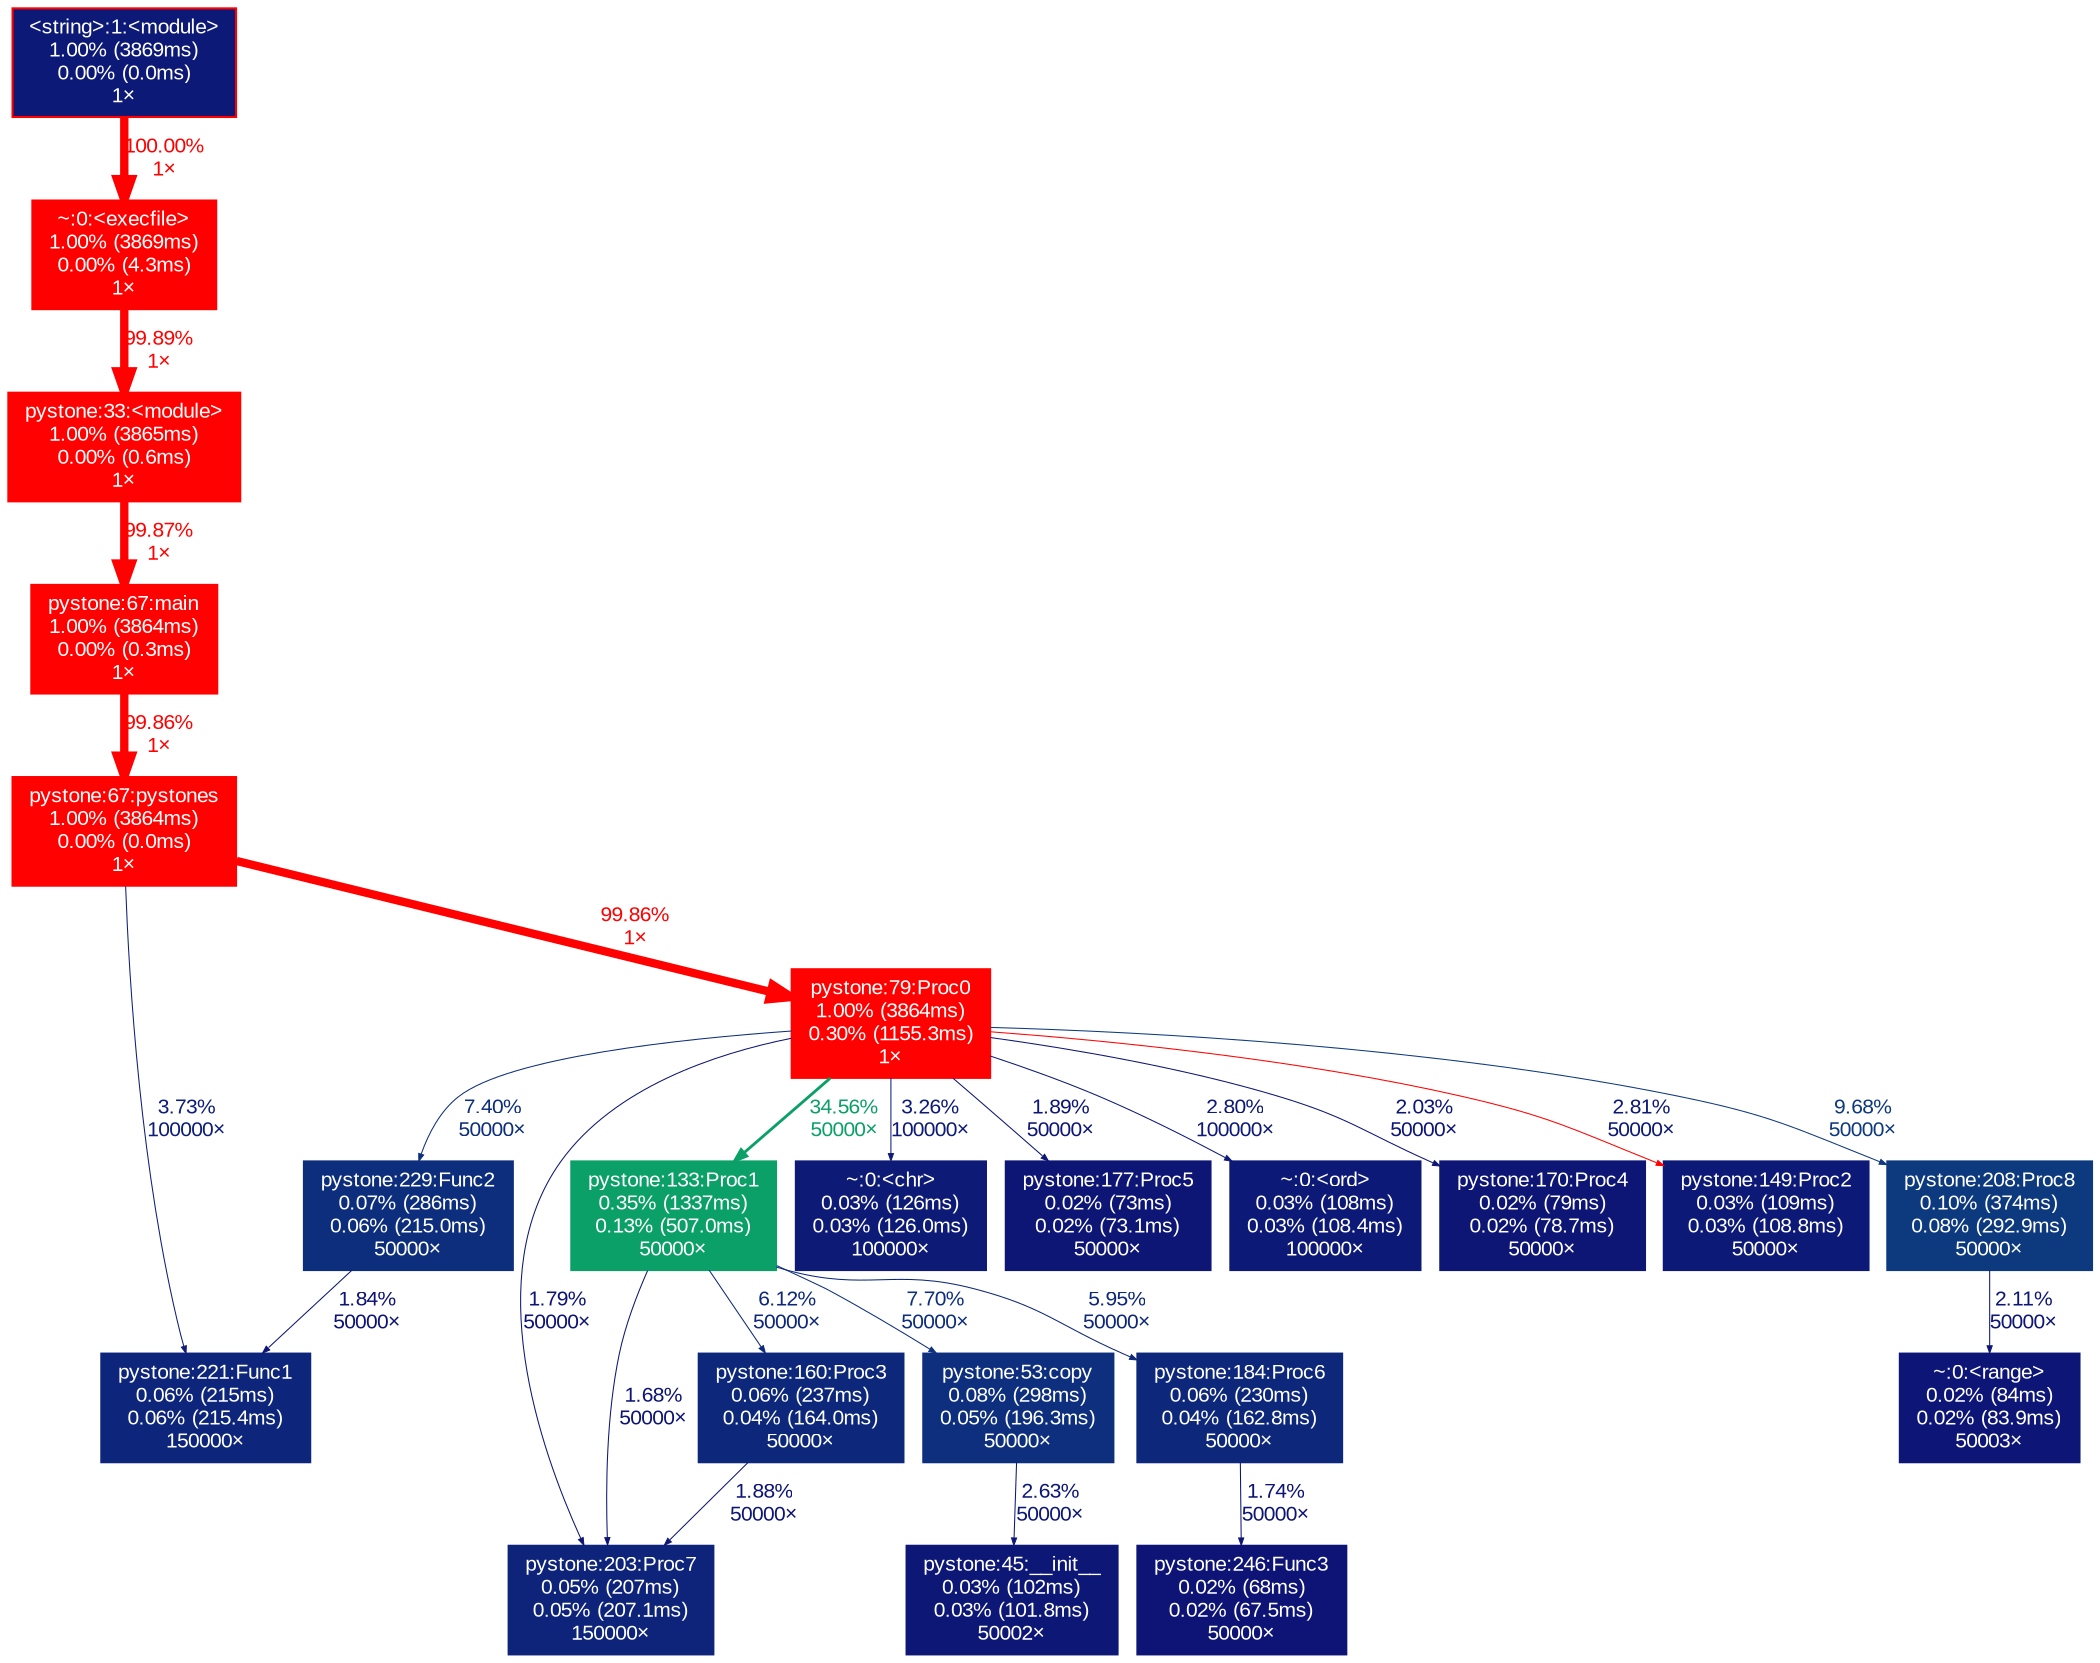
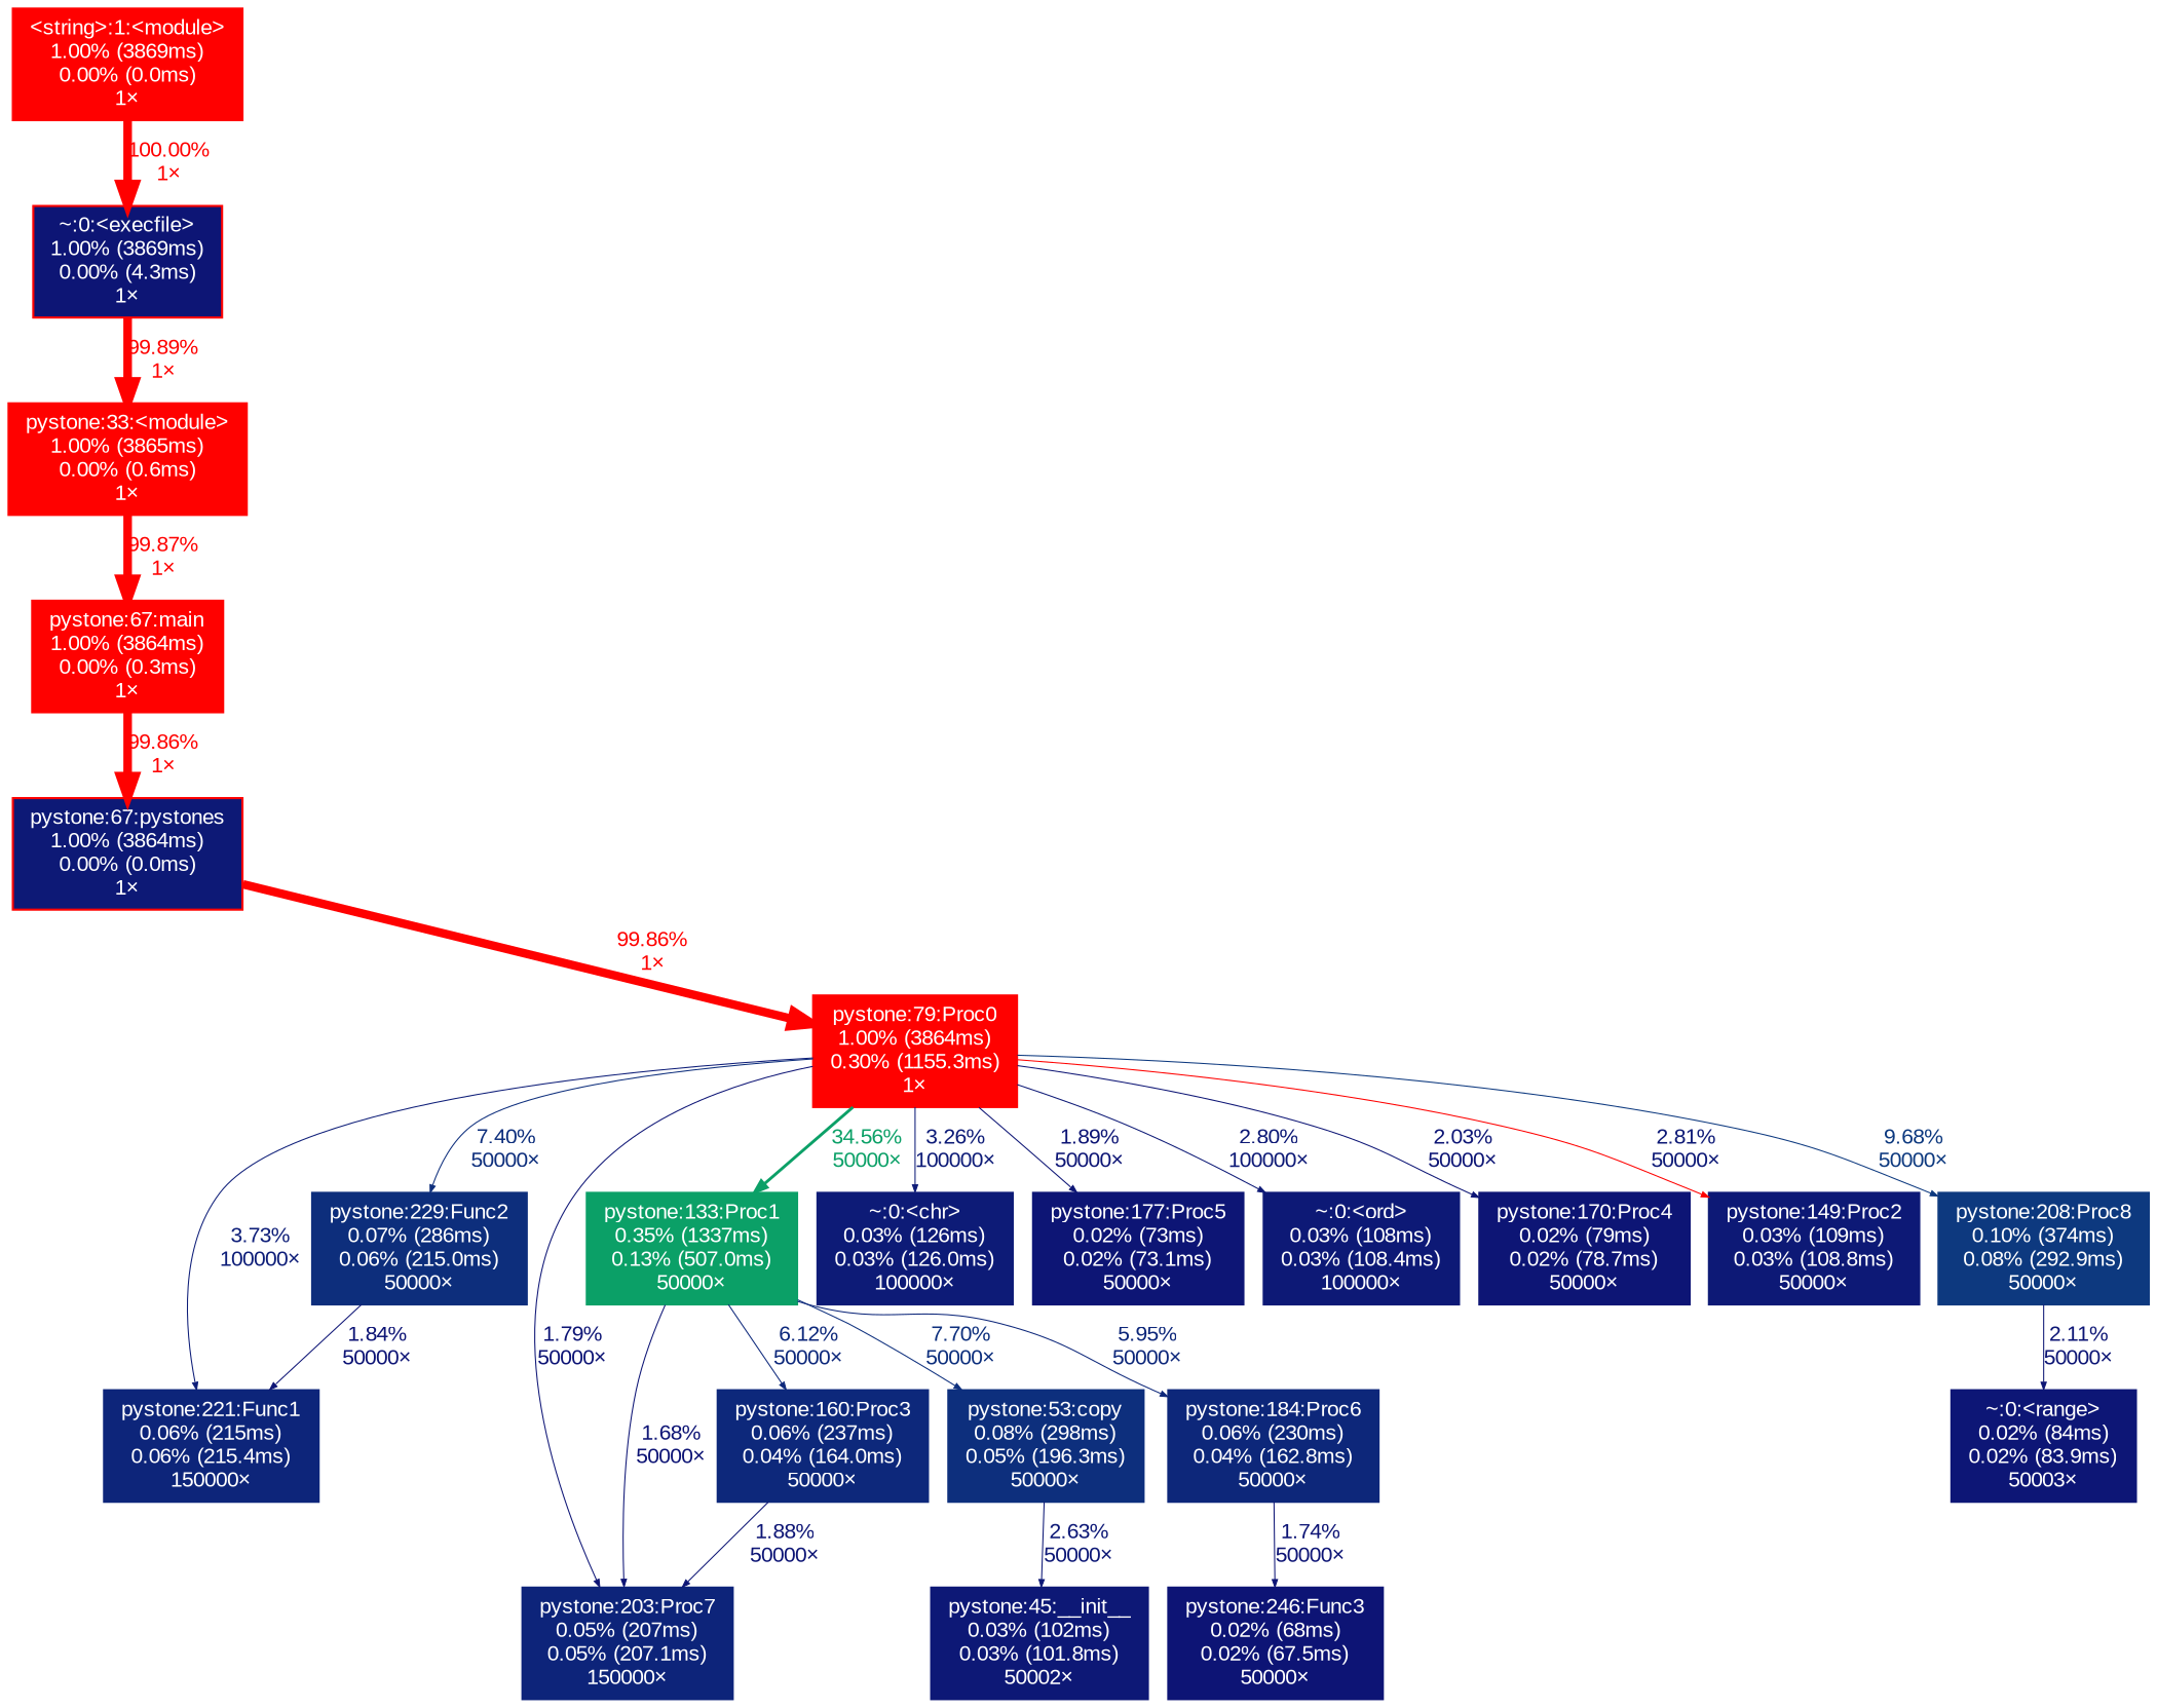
  digraph {
    fontname=Arial
    nodesep=0.125
    ranksep=0.25
    node [color="#ff0100" fontcolor="#ffffff" fontname=Arial fontsize=10.00 shape=box style=filled]
    edge [arrowsize=0.35 color="#ff0100" fontcolor="#0d1475" fontname=Arial fontsize=10.00 labeldistance=0.50 penwidth=0.50]
    n1 [height=0 label="pystone:79:Proc0\n1.00% (3864ms)\n0.30% (1155.3ms)\n1×" width=0]
    n2 [color="#0d397f" height=0 label="pystone:208:Proc8\n0.10% (374ms)\n0.08% (292.9ms)\n50000×" width=0]
    n3 [color="#0d2e7c" height=0 label="pystone:229:Func2\n0.07% (286ms)\n0.06% (215.0ms)\n50000×" width=0]
    n4 [color="#0ba067" height=0 label="pystone:133:Proc1\n0.35% (1337ms)\n0.13% (507.0ms)\n50000×" width=0]
    n5 [color="#0d1b77" height=0 label="~:0:<chr>\n0.03% (126ms)\n0.03% (126.0ms)\n100000×" width=0]
    n6 [color="#0d247a" height=0 label="pystone:203:Proc7\n0.05% (207ms)\n0.05% (207.1ms)\n150000×" width=0]
    n7 [color="#0d1575" height=0 label="pystone:177:Proc5\n0.02% (73ms)\n0.02% (73.1ms)\n50000×" width=0]
    n8 [color="#0d1976" height=0 label="~:0:<ord>\n0.03% (108ms)\n0.03% (108.4ms)\n100000×" width=0]
    n9 [color="#0d1575" height=0 label="pystone:170:Proc4\n0.02% (79ms)\n0.02% (78.7ms)\n50000×" width=0]
    n10 [color="#0d1976" height=0 label="pystone:149:Proc2\n0.03% (109ms)\n0.03% (108.8ms)\n50000×" width=0]
    n11 [color="#0d257a" height=0 label="pystone:221:Func1\n0.06% (215ms)\n0.06% (215.4ms)\n150000×" width=0]
    n12 [color="#0d1676" height=0 label="~:0:<range>\n0.02% (84ms)\n0.02% (83.9ms)\n50003×" width=0]
    n13 [color="#0d287b" height=0 label="pystone:160:Proc3\n0.06% (237ms)\n0.04% (164.0ms)\n50000×" width=0]
    n14 [color="#0d2f7d" height=0 label="pystone:53:copy\n0.08% (298ms)\n0.05% (196.3ms)\n50000×" width=0]
    n15 [color="#0d277a" height=0 label="pystone:184:Proc6\n0.06% (230ms)\n0.04% (162.8ms)\n50000×" width=0]
    n16 [color="#0d1876" height=0 label="pystone:45:__init__\n0.03% (102ms)\n0.03% (101.8ms)\n50002×" width=0]
    n17 [color="#0d1475" height=0 label="pystone:246:Func3\n0.02% (68ms)\n0.02% (67.5ms)\n50000×" width=0]
-   n18 [height=0 label="pystone:67:pystones\n1.00% (3864ms)\n0.00% (0.0ms)\n1×" width=0]
+   n18 [height=0 label="pystone:67:pystones\n1.00% (3864ms)\n0.00% (0.0ms)\n1×" width=0 fillcolor="#0d1976"]
    n19 [height=0 label="pystone:67:main\n1.00% (3864ms)\n0.00% (0.3ms)\n1×" width=0]
    n20 [height=0 label="pystone:33:<module>\n1.00% (3865ms)\n0.00% (0.6ms)\n1×" width=0]
-   n21 [color="#ff0000" height=0 label="<string>:1:<module>\n1.00% (3869ms)\n0.00% (0.0ms)\n1×" width=0 fillcolor="#0d1976"]
-   n22 [color="#ff0000" height=0 label="~:0:<execfile>\n1.00% (3869ms)\n0.00% (4.3ms)\n1×" width=0]
+   n21 [color="#ff0000" height=0 label="<string>:1:<module>\n1.00% (3869ms)\n0.00% (0.0ms)\n1×" width=0]
+   n22 [color="#ff0000" height=0 label="~:0:<execfile>\n1.00% (3869ms)\n0.00% (4.3ms)\n1×" width=0 fillcolor="#0d1575"]
    n1 -> n2 [color="#0d397f" fontcolor="#0d397f" label="9.68%\n50000×"]
    n1 -> n3 [color="#0d2e7c" fontcolor="#0d2e7c" label="7.40%\n50000×"]
    n1 -> n4 [arrowsize=0.59 color="#0ba067" fontcolor="#0ba067" label="34.56%\n50000×" labeldistance=1.38 penwidth=1.38]
    n1 -> n5 [color="#0d1b77" fontcolor="#0d1b77" label="3.26%\n100000×"]
    n1 -> n6 [color="#0d1475" label="1.79%\n50000×"]
    n1 -> n7 [color="#0d1575" fontcolor="#0d1575" label="1.89%\n50000×"]
    n1 -> n8 [color="#0d1976" fontcolor="#0d1976" label="2.80%\n100000×"]
    n1 -> n9 [color="#0d1575" fontcolor="#0d1575" label="2.03%\n50000×"]
    n1 -> n10 [fontcolor="#0d1976" label="2.81%\n50000×"]
-   n18 -> n11 [color="#0d1d78" fontcolor="#0d1d78" label="3.73%\n100000×"]
+   n1 -> n11 [color="#0d1d78" fontcolor="#0d1d78" label="3.73%\n100000×"]
    n2 -> n12 [color="#0d1675" fontcolor="#0d1675" label="2.11%\n50000×"]
    n3 -> n11 [color="#0d1475" label="1.84%\n50000×"]
    n4 -> n6 [color="#0d1475" label="1.68%\n50000×"]
    n4 -> n13 [color="#0d287b" fontcolor="#0d287b" label="6.12%\n50000×"]
    n4 -> n14 [color="#0d2f7d" fontcolor="#0d2f7d" label="7.70%\n50000×"]
    n4 -> n15 [color="#0d277a" fontcolor="#0d277a" label="5.95%\n50000×"]
    n13 -> n6 [color="#0d1575" fontcolor="#0d1575" label="1.88%\n50000×"]
    n14 -> n16 [color="#0d1876" fontcolor="#0d1876" label="2.63%\n50000×"]
    n15 -> n17 [color="#0d1475" label="1.74%\n50000×"]
    n18 -> n1 [arrowsize=1.00 fontcolor="#ff0100" label="99.86%\n1×" labeldistance=3.99 penwidth=3.99]
    n19 -> n18 [arrowsize=1.00 fontcolor="#ff0100" label="99.86%\n1×" labeldistance=3.99 penwidth=3.99]
    n20 -> n19 [arrowsize=1.00 fontcolor="#ff0100" label="99.87%\n1×" labeldistance=3.99 penwidth=3.99]
    n21 -> n22 [arrowsize=1.00 color="#ff0000" fontcolor="#ff0000" label="100.00%\n1×" labeldistance=4.00 penwidth=4.00]
    n22 -> n20 [arrowsize=1.00 fontcolor="#ff0100" label="99.89%\n1×" labeldistance=4.00 penwidth=4.00]
  }
